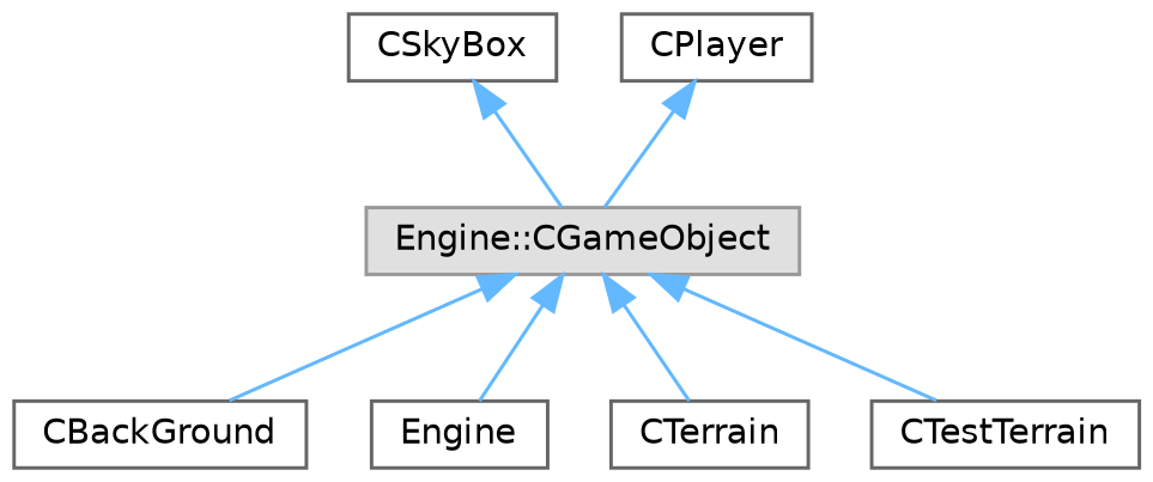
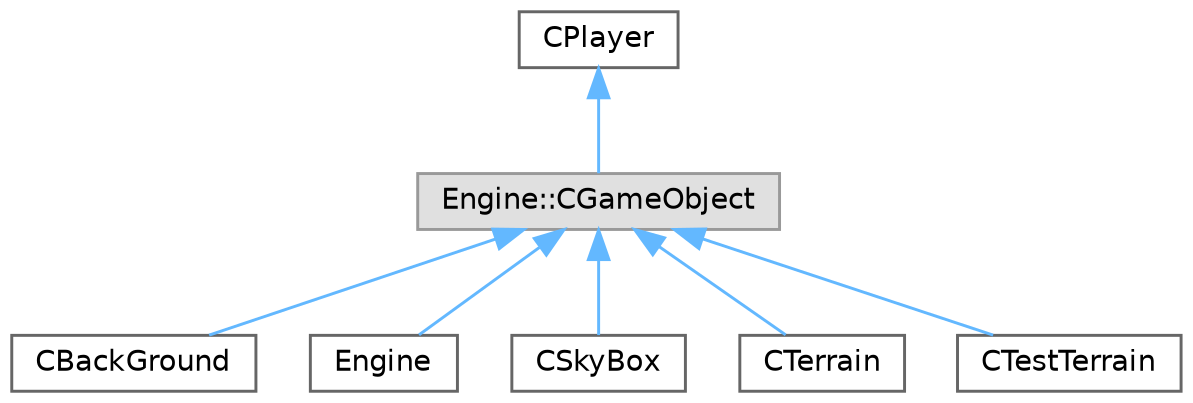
  digraph {
    rankdir=TB
    node [color=grey40 fillcolor=white fontname=Helvetica fontsize=10 shape=box style=filled]
    edge [color=steelblue1 dir=back fontname=Helvetica fontsize=10 labelfontname=Helvetica labelfontsize=10 style=solid]
    n1 [color=grey60 fillcolor="#E0E0E0" height=0.2 label="Engine::CGameObject" width=0.4]
    n2 [height=0.2 label=CBackGround width=0.4]
    n3 [height=0.2 label=Engine width=0.4]
    n4 [height=0.2 label=CSkyBox width=0.4]
    n5 [height=0.2 label=CTerrain width=0.4]
    n6 [height=0.2 label=CTestTerrain width=0.4]
    n7 [height=0.2 label=CPlayer width=0.4]
    n1 -> n2
    n1 -> n3
-   n4 -> n1
+   n1 -> n4
    n1 -> n5
    n1 -> n6
    n7 -> n1
  }
